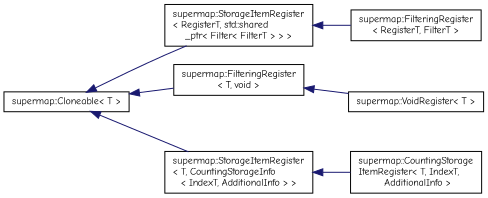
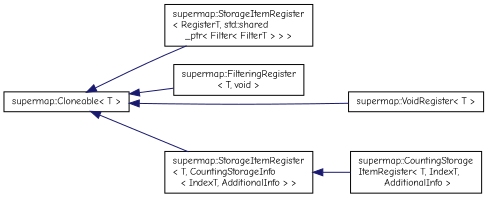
  digraph {
    fontname="Comic Neue"
    rankdir=LR
    node [color=black fillcolor=white fontname="Comic Neue" fontsize=10 shape=record style=filled]
    edge [color=midnightblue dir=back fontname="Comic Neue" fontsize=10 labelfontname=Helvetica labelfontsize=10 style=solid]
    n1 [height=0.2 label="supermap::Cloneable\< T \>" width=0.4]
    n2 [height=0.2 label="supermap::StorageItemRegister\l\< RegisterT, std::shared\l_ptr\< Filter\< FilterT \> \> \>" width=0.4]
    n3 [height=0.2 label="supermap::FilteringRegister\l\< T, void \>" width=0.4]
    n4 [height=0.2 label="supermap::StorageItemRegister\l\< T, CountingStorageInfo\l\< IndexT, AdditionalInfo \> \>" width=0.4]
-   n5 [height=0.2 label="supermap::FilteringRegister\l\< RegisterT, FilterT \>" width=0.4]
    n6 [height=0.2 label="supermap::VoidRegister\< T \>" width=0.4]
    n7 [height=0.2 label="supermap::CountingStorage\lItemRegister\< T, IndexT,\l AdditionalInfo \>" width=0.4]
    n1 -> n2
    n1 -> n3
    n1 -> n4
-   n2 -> n5
-   n3 -> n6
+   n1 -> n6
    n4 -> n7
  }
